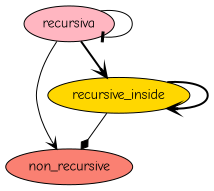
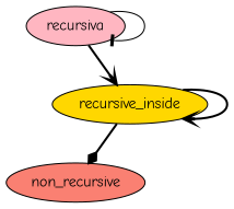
  digraph {
    fontname="Comic Neue"
    node [fontname="Comic Neue" style=filled]
    edge [arrowhead=vee fontname="Comic Neue" style=bold]
    recursiva [fillcolor=lightpink]
    non_recursive [fillcolor=salmon]
    recursive_inside [fillcolor=gold]
    recursiva -> recursiva [arrowhead=tee style=solid]
-   recursiva -> non_recursive [style=solid]
    recursiva -> recursive_inside
-   recursive_inside -> non_recursive [arrowhead=diamond style=solid]
+   recursive_inside -> non_recursive [arrowhead=diamond]
    recursive_inside -> recursive_inside
  }
